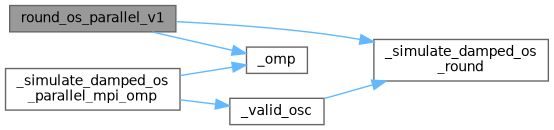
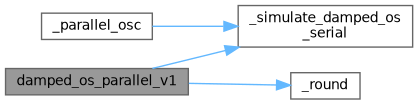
  digraph {
    rankdir=LR
    node [color=grey40 fillcolor=white fontname=Helvetica fontsize=10 shape=box style=filled]
    edge [color=steelblue1 fontname=Helvetica fontsize=10 labelfontname=Helvetica labelfontsize=10 style=solid]
-   n1 [color=gray40 fillcolor=grey60 fontcolor=black height=0.2 label=round_os_parallel_v1 width=0.4]
-   n2 [height=0.2 label="_simulate_damped_os\l_round" width=0.4]
-   n3 [height=0.2 label=_omp width=0.4]
-   n4 [height=0.2 label="_simulate_damped_os\l_parallel_mpi_omp" width=0.4]
-   n5 [height=0.2 label=_valid_osc width=0.4]
+   n1 [color=gray40 fillcolor=grey60 fontcolor=black height=0.2 label=damped_os_parallel_v1 width=0.4]
+   n2 [height=0.2 label="_simulate_damped_os\l_serial" width=0.4]
+   n3 [height=0.2 label=_round width=0.4]
+   n5 [height=0.2 label=_parallel_osc width=0.4]
    n1 -> n2
    n1 -> n3
-   n4 -> n3
-   n4 -> n5
    n5 -> n2
  }
